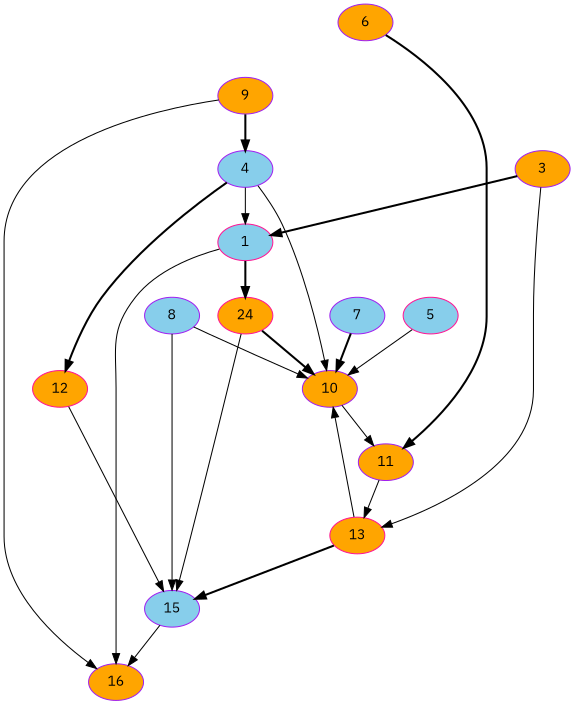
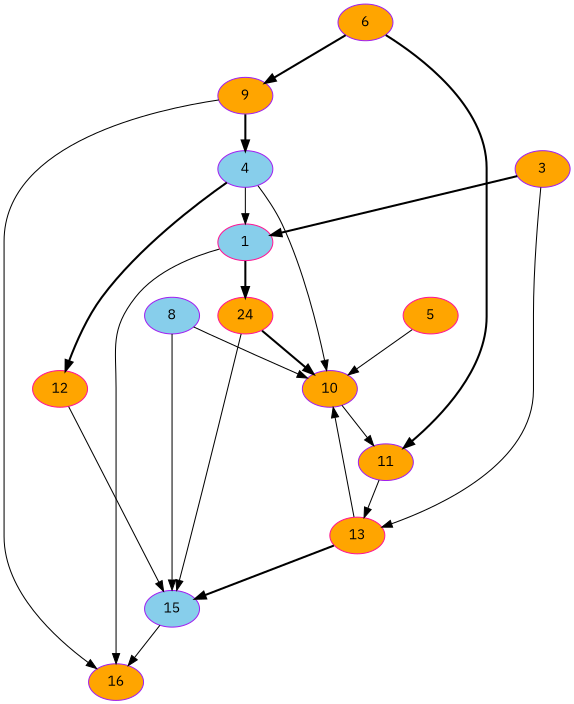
  digraph {
    fontname="IBM Plex Sans"
    node [color=purple fillcolor=orange fontname="IBM Plex Sans" style=filled]
    edge [fontname="IBM Plex Sans" style=solid]
    1 [color=deeppink fillcolor=skyblue]
    16
    n3 [color=deeppink label=24]
    10
    15 [fillcolor=skyblue]
    11
    3
    13 [color=deeppink]
    4 [fillcolor=skyblue]
    12 [color=deeppink]
-   5 [color=deeppink fillcolor=skyblue]
+   5 [color=deeppink]
    6
    9
-   7 [fillcolor=skyblue]
    8 [fillcolor=skyblue]
    1 -> 16
    1 -> n3 [style=bold]
    n3 -> 10 [style=bold]
    n3 -> 15
    10 -> 11
    15 -> 16
    11 -> 13
    3 -> 1 [style=bold]
    3 -> 13
    13 -> 10
    13 -> 15 [style=bold]
    4 -> 1
    4 -> 10
    4 -> 12 [style=bold]
    12 -> 15
    5 -> 10
    6 -> 11 [style=bold]
+   6 -> 9 [style=bold]
    9 -> 16
    9 -> 4 [style=bold]
-   7 -> 10 [style=bold]
    8 -> 10
    8 -> 15
  }
